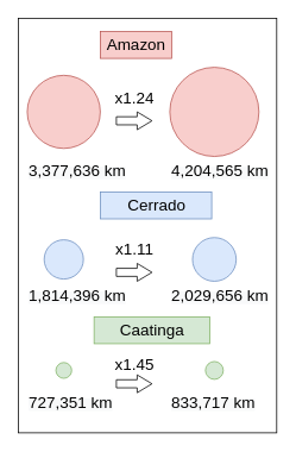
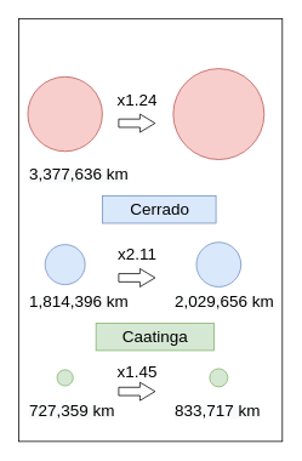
  <mxCell id="0" />
  <mxCell id="1" parent="0" />
  <mxCell id="2" value="" style="rounded=0;whiteSpace=wrap;html=1;fontSize=18;" vertex="1" parent="1"><mxGeometry x="20" y="20" width="290" height="465" as="geometry" /></mxCell>
  <mxCell id="3" value="" style="ellipse;whiteSpace=wrap;html=1;aspect=fixed;fillColor=#f8cecc;strokeColor=#b85450;" vertex="1" parent="1"><mxGeometry x="190" y="75" width="100" height="100" as="geometry" /></mxCell>
  <mxCell id="4" value="" style="ellipse;whiteSpace=wrap;html=1;aspect=fixed;fillColor=#f8cecc;strokeColor=#b85450;" vertex="1" parent="1"><mxGeometry x="30" y="84" width="82" height="82" as="geometry" /></mxCell>
  <mxCell id="5" value="" style="ellipse;whiteSpace=wrap;html=1;aspect=fixed;fillColor=#dae8fc;strokeColor=#6c8ebf;" vertex="1" parent="1"><mxGeometry x="215.5" y="266" width="49" height="49" as="geometry" /></mxCell>
  <mxCell id="6" value="" style="ellipse;whiteSpace=wrap;html=1;aspect=fixed;fillColor=#dae8fc;strokeColor=#6c8ebf;" vertex="1" parent="1"><mxGeometry x="49" y="268.5" width="44" height="44" as="geometry" /></mxCell>
  <mxCell id="7" value="" style="ellipse;whiteSpace=wrap;html=1;aspect=fixed;fillColor=#d5e8d4;strokeColor=#82b366;" vertex="1" parent="1"><mxGeometry x="230" y="405" width="20" height="20" as="geometry" /></mxCell>
  <mxCell id="8" value="" style="ellipse;whiteSpace=wrap;html=1;aspect=fixed;fillColor=#d5e8d4;strokeColor=#82b366;" vertex="1" parent="1"><mxGeometry x="62.15" y="406.15" width="17.7" height="17.7" as="geometry" /></mxCell>
  <mxCell id="9" value="&lt;span style=&quot;color: rgb(0 , 0 , 0) ; font-family: &amp;#34;helvetica&amp;#34; ; font-style: normal ; font-weight: 400 ; letter-spacing: normal ; text-align: center ; text-indent: 0px ; text-transform: none ; word-spacing: 0px ; background-color: rgb(248 , 249 , 250) ; display: inline ; float: none&quot;&gt;&lt;font style=&quot;font-size: 18px&quot;&gt;2,029,656 km&lt;/font&gt;&lt;/span&gt;" style="text;whiteSpace=wrap;html=1;" vertex="1" parent="1"><mxGeometry x="190" y="315" width="120" height="30" as="geometry" /></mxCell>
- <mxCell id="10" value="&lt;span style=&quot;color: rgb(0 , 0 , 0) ; font-family: &amp;#34;helvetica&amp;#34; ; font-style: normal ; font-weight: 400 ; letter-spacing: normal ; text-align: center ; text-indent: 0px ; text-transform: none ; word-spacing: 0px ; background-color: rgb(248 , 249 , 250) ; display: inline ; float: none&quot;&gt;&lt;font style=&quot;font-size: 18px&quot;&gt;4,204,565 km&lt;/font&gt;&lt;/span&gt;" style="text;whiteSpace=wrap;html=1;" vertex="1" parent="1"><mxGeometry x="190" y="175" width="120" height="30" as="geometry" /></mxCell>
  <mxCell id="11" value="&lt;span style=&quot;color: rgb(0 , 0 , 0) ; font-family: &amp;#34;helvetica&amp;#34; ; font-style: normal ; font-weight: 400 ; letter-spacing: normal ; text-align: center ; text-indent: 0px ; text-transform: none ; word-spacing: 0px ; background-color: rgb(248 , 249 , 250) ; display: inline ; float: none&quot;&gt;&lt;font style=&quot;font-size: 18px&quot;&gt;3,377,636 km&lt;/font&gt;&lt;/span&gt;" style="text;whiteSpace=wrap;html=1;" vertex="1" parent="1"><mxGeometry x="30" y="175" width="120" height="30" as="geometry" /></mxCell>
  <mxCell id="12" value="&lt;span style=&quot;color: rgb(0 , 0 , 0) ; font-family: &amp;#34;helvetica&amp;#34; ; font-style: normal ; font-weight: 400 ; letter-spacing: normal ; text-align: center ; text-indent: 0px ; text-transform: none ; word-spacing: 0px ; background-color: rgb(248 , 249 , 250) ; display: inline ; float: none&quot;&gt;&lt;font style=&quot;font-size: 18px&quot;&gt;1,814,396 km&lt;/font&gt;&lt;/span&gt;" style="text;whiteSpace=wrap;html=1;" vertex="1" parent="1"><mxGeometry x="30" y="315" width="120" height="30" as="geometry" /></mxCell>
- <mxCell id="13" value="&lt;span style=&quot;color: rgb(0 , 0 , 0) ; font-family: &amp;#34;helvetica&amp;#34; ; font-style: normal ; font-weight: 400 ; letter-spacing: normal ; text-align: center ; text-indent: 0px ; text-transform: none ; word-spacing: 0px ; background-color: rgb(248 , 249 , 250) ; display: inline ; float: none&quot;&gt;&lt;font style=&quot;font-size: 18px&quot;&gt;727,351 km&lt;/font&gt;&lt;/span&gt;" style="text;whiteSpace=wrap;html=1;" vertex="1" parent="1"><mxGeometry x="30" y="435" width="120" height="30" as="geometry" /></mxCell>
+ <mxCell id="13" value="&lt;span style=&quot;color: rgb(0 , 0 , 0) ; font-family: &amp;#34;helvetica&amp;#34; ; font-style: normal ; font-weight: 400 ; letter-spacing: normal ; text-align: center ; text-indent: 0px ; text-transform: none ; word-spacing: 0px ; background-color: rgb(248 , 249 , 250) ; display: inline ; float: none&quot;&gt;&lt;font style=&quot;font-size: 18px&quot;&gt;727,359 km&lt;/font&gt;&lt;/span&gt;" style="text;whiteSpace=wrap;html=1;" vertex="1" parent="1"><mxGeometry x="30" y="435" width="120" height="30" as="geometry" /></mxCell>
  <mxCell id="14" value="" style="shape=singleArrow;whiteSpace=wrap;html=1;arrowWidth=0.453;arrowSize=0.416;fontSize=18;" vertex="1" parent="1"><mxGeometry x="130" y="125" width="40" height="20" as="geometry" /></mxCell>
  <mxCell id="15" value="x1.24" style="text;html=1;align=center;verticalAlign=middle;resizable=0;points=[];autosize=1;strokeColor=none;fillColor=none;fontSize=18;" vertex="1" parent="1"><mxGeometry x="120" y="95" width="60" height="30" as="geometry" /></mxCell>
  <mxCell id="16" value="" style="shape=singleArrow;whiteSpace=wrap;html=1;arrowWidth=0.453;arrowSize=0.416;fontSize=18;" vertex="1" parent="1"><mxGeometry x="130" y="295" width="40" height="20" as="geometry" /></mxCell>
- <mxCell id="17" value="x1.11" style="text;html=1;align=center;verticalAlign=middle;resizable=0;points=[];autosize=1;strokeColor=none;fillColor=none;fontSize=18;" vertex="1" parent="1"><mxGeometry x="120" y="265" width="60" height="30" as="geometry" /></mxCell>
+ <mxCell id="17" value="x2.11" style="text;html=1;align=center;verticalAlign=middle;resizable=0;points=[];autosize=1;strokeColor=none;fillColor=none;fontSize=18;" vertex="1" parent="1"><mxGeometry x="120" y="265" width="60" height="30" as="geometry" /></mxCell>
  <mxCell id="18" value="" style="shape=singleArrow;whiteSpace=wrap;html=1;arrowWidth=0.453;arrowSize=0.416;fontSize=18;" vertex="1" parent="1"><mxGeometry x="130" y="420" width="40" height="20" as="geometry" /></mxCell>
  <mxCell id="19" value="x1.45" style="text;html=1;align=center;verticalAlign=middle;resizable=0;points=[];autosize=1;strokeColor=none;fillColor=none;fontSize=18;" vertex="1" parent="1"><mxGeometry x="120" y="393.85" width="60" height="30" as="geometry" /></mxCell>
  <mxCell id="20" value="&lt;span style=&quot;color: rgb(0 , 0 , 0) ; font-family: &amp;#34;helvetica&amp;#34; ; font-style: normal ; font-weight: 400 ; letter-spacing: normal ; text-align: center ; text-indent: 0px ; text-transform: none ; word-spacing: 0px ; background-color: rgb(248 , 249 , 250) ; display: inline ; float: none&quot;&gt;&lt;font style=&quot;font-size: 18px&quot;&gt;833,717 km&lt;/font&gt;&lt;/span&gt;" style="text;whiteSpace=wrap;html=1;" vertex="1" parent="1"><mxGeometry x="190" y="435" width="120" height="30" as="geometry" /></mxCell>
- <mxCell id="21" value="Amazon" style="text;html=1;align=center;verticalAlign=middle;resizable=0;points=[];autosize=1;strokeColor=#b85450;fillColor=#f8cecc;fontSize=18;" vertex="1" parent="1"><mxGeometry x="112" y="35" width="80" height="30" as="geometry" /></mxCell>
  <mxCell id="22" value="Cerrado" style="text;html=1;align=center;verticalAlign=middle;resizable=0;points=[];autosize=1;strokeColor=#6c8ebf;fillColor=#dae8fc;fontSize=18;" vertex="1" parent="1"><mxGeometry x="112" y="215" width="125" height="30" as="geometry" /></mxCell>
  <mxCell id="23" value="Caatinga" style="text;html=1;align=center;verticalAlign=middle;resizable=0;points=[];autosize=1;strokeColor=#82b366;fillColor=#d5e8d4;fontSize=18;" vertex="1" parent="1"><mxGeometry x="105" y="355" width="130" height="30" as="geometry" /></mxCell>
